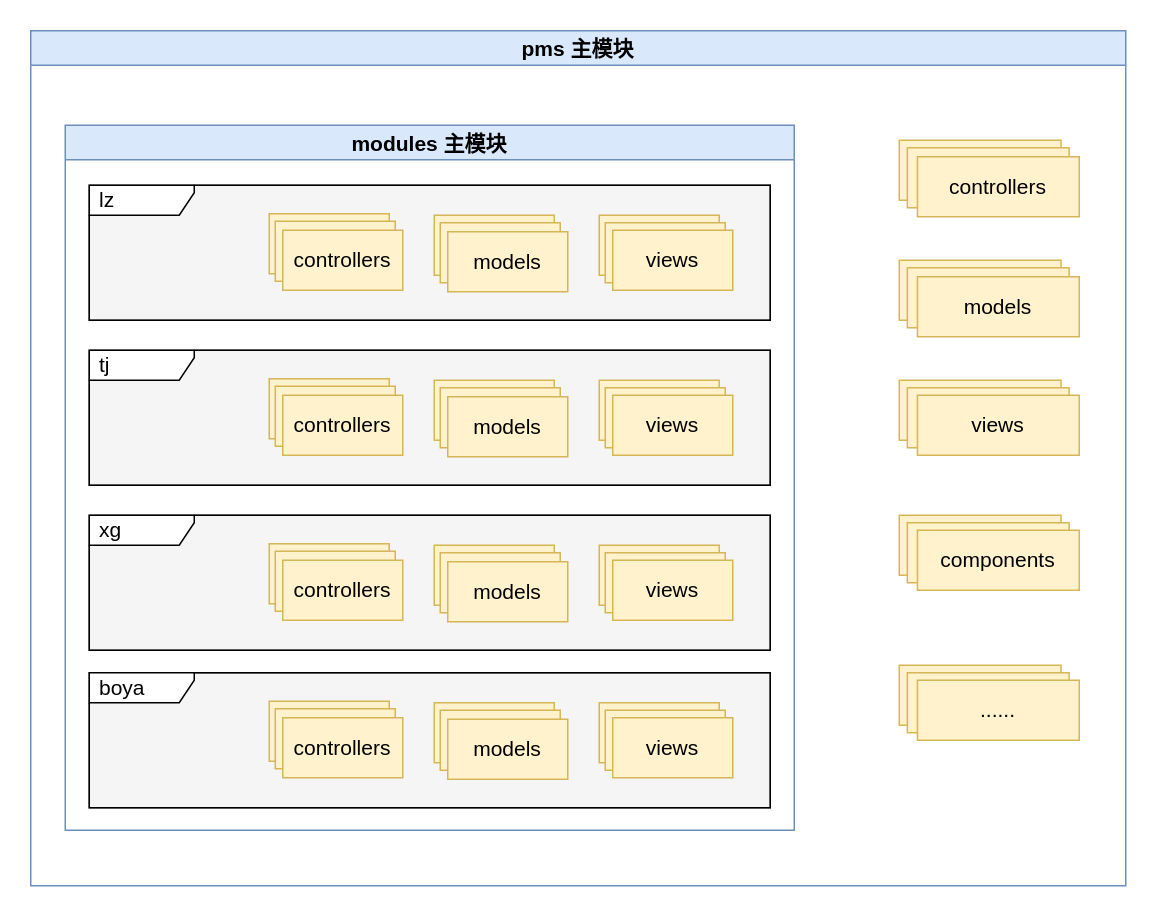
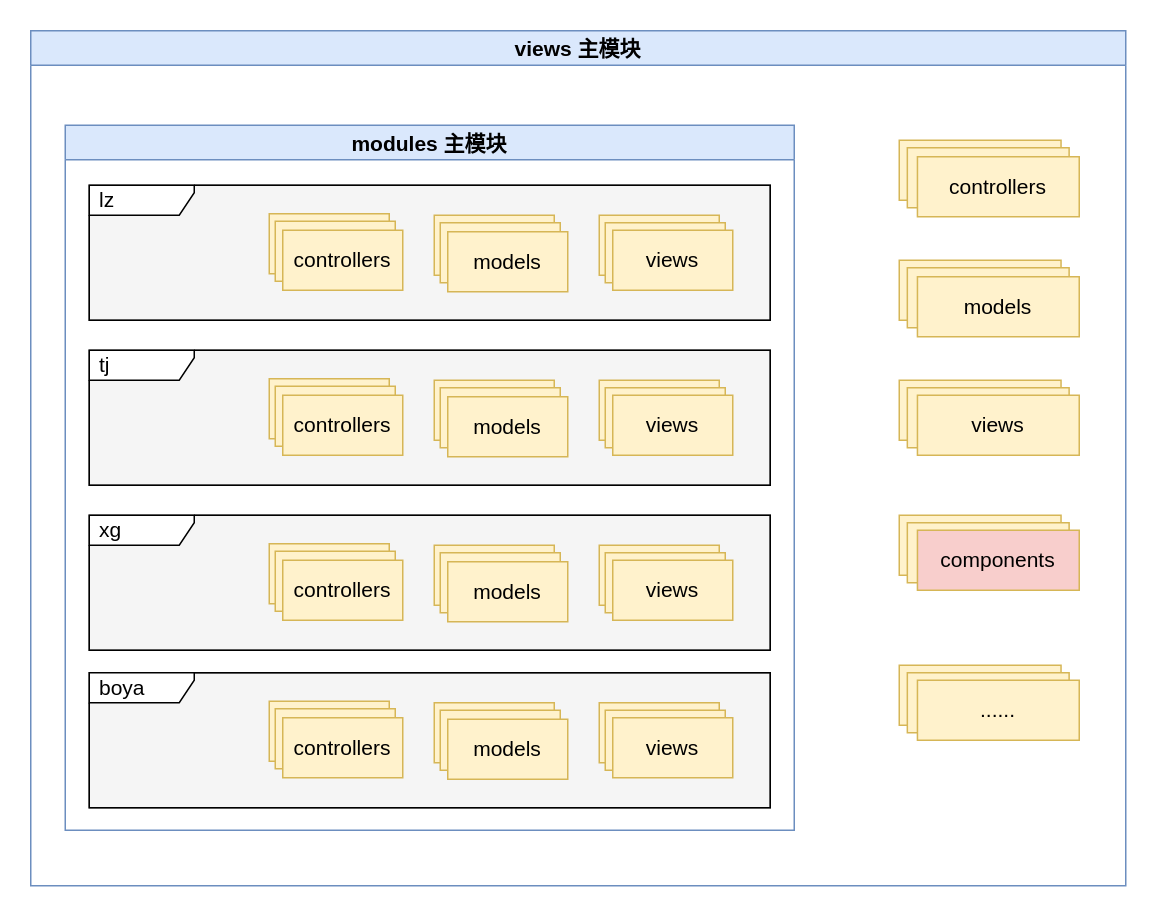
  <mxCell id="0" />
  <mxCell id="1" parent="0" />
- <mxCell id="2" value="pms 主模块" style="swimlane;fontSize=14;fillColor=#dae8fc;strokeColor=#6c8ebf;" vertex="1" parent="1"><mxGeometry x="20" y="20" width="730" height="570" as="geometry" /></mxCell>
+ <mxCell id="2" value="views 主模块" style="swimlane;fontSize=14;fillColor=#dae8fc;strokeColor=#6c8ebf;" vertex="1" parent="1"><mxGeometry x="20" y="20" width="730" height="570" as="geometry" /></mxCell>
  <mxCell id="3" value="modules 主模块" style="swimlane;fontSize=14;fillColor=#dae8fc;strokeColor=#6c8ebf;" vertex="1" parent="2"><mxGeometry x="23" y="63" width="486" height="470" as="geometry" /></mxCell>
  <mxCell id="4" value="" style="group;fillColor=#f5f5f5;fontColor=#333333;strokeColor=#666666;" vertex="1" connectable="0" parent="3"><mxGeometry x="16" y="40" width="454" height="90" as="geometry" /></mxCell>
  <mxCell id="5" value="lz" style="shape=umlFrame;whiteSpace=wrap;html=1;width=70;height=20;boundedLbl=1;verticalAlign=middle;align=left;spacingLeft=5;fontSize=14;" vertex="1" parent="4"><mxGeometry width="454" height="90" as="geometry" /></mxCell>
  <mxCell id="6" value="models" style="rounded=0;whiteSpace=wrap;html=1;fontSize=14;fillColor=#fff2cc;strokeColor=#d6b656;" vertex="1" parent="4"><mxGeometry x="120" y="19" width="80" height="40" as="geometry" /></mxCell>
  <mxCell id="7" value="models" style="rounded=0;whiteSpace=wrap;html=1;fontSize=14;fillColor=#fff2cc;strokeColor=#d6b656;" vertex="1" parent="4"><mxGeometry x="124" y="24" width="80" height="40" as="geometry" /></mxCell>
  <mxCell id="8" value="controllers" style="rounded=0;whiteSpace=wrap;html=1;fontSize=14;fillColor=#fff2cc;strokeColor=#d6b656;" vertex="1" parent="4"><mxGeometry x="129" y="30" width="80" height="40" as="geometry" /></mxCell>
  <mxCell id="9" value="models" style="rounded=0;whiteSpace=wrap;html=1;fontSize=14;fillColor=#fff2cc;strokeColor=#d6b656;" vertex="1" parent="4"><mxGeometry x="230" y="20" width="80" height="40" as="geometry" /></mxCell>
  <mxCell id="10" value="models" style="rounded=0;whiteSpace=wrap;html=1;fontSize=14;fillColor=#fff2cc;strokeColor=#d6b656;" vertex="1" parent="4"><mxGeometry x="234" y="25" width="80" height="40" as="geometry" /></mxCell>
  <mxCell id="11" value="models" style="rounded=0;whiteSpace=wrap;html=1;fontSize=14;fillColor=#fff2cc;strokeColor=#d6b656;" vertex="1" parent="4"><mxGeometry x="239" y="31" width="80" height="40" as="geometry" /></mxCell>
  <mxCell id="12" value="views" style="rounded=0;whiteSpace=wrap;html=1;fontSize=14;fillColor=#fff2cc;strokeColor=#d6b656;" vertex="1" parent="4"><mxGeometry x="340" y="20" width="80" height="40" as="geometry" /></mxCell>
  <mxCell id="13" value="views" style="rounded=0;whiteSpace=wrap;html=1;fontSize=14;fillColor=#fff2cc;strokeColor=#d6b656;" vertex="1" parent="4"><mxGeometry x="344" y="25" width="80" height="40" as="geometry" /></mxCell>
  <mxCell id="14" value="views" style="rounded=0;whiteSpace=wrap;html=1;fontSize=14;fillColor=#fff2cc;strokeColor=#d6b656;" vertex="1" parent="4"><mxGeometry x="349" y="30" width="80" height="40" as="geometry" /></mxCell>
  <mxCell id="15" value="" style="group;fillColor=#f5f5f5;strokeColor=#666666;fontColor=#333333;" vertex="1" connectable="0" parent="3"><mxGeometry x="16" y="150" width="454" height="90" as="geometry" /></mxCell>
  <mxCell id="16" value="tj" style="shape=umlFrame;whiteSpace=wrap;html=1;width=70;height=20;boundedLbl=1;verticalAlign=middle;align=left;spacingLeft=5;fontSize=14;" vertex="1" parent="15"><mxGeometry width="454" height="90" as="geometry" /></mxCell>
  <mxCell id="17" value="models" style="rounded=0;whiteSpace=wrap;html=1;fontSize=14;fillColor=#fff2cc;strokeColor=#d6b656;" vertex="1" parent="15"><mxGeometry x="230" y="20" width="80" height="40" as="geometry" /></mxCell>
  <mxCell id="18" value="models" style="rounded=0;whiteSpace=wrap;html=1;fontSize=14;fillColor=#fff2cc;strokeColor=#d6b656;" vertex="1" parent="15"><mxGeometry x="234" y="25" width="80" height="40" as="geometry" /></mxCell>
  <mxCell id="19" value="models" style="rounded=0;whiteSpace=wrap;html=1;fontSize=14;fillColor=#fff2cc;strokeColor=#d6b656;" vertex="1" parent="15"><mxGeometry x="239" y="31" width="80" height="40" as="geometry" /></mxCell>
  <mxCell id="20" value="views" style="rounded=0;whiteSpace=wrap;html=1;fontSize=14;fillColor=#fff2cc;strokeColor=#d6b656;" vertex="1" parent="15"><mxGeometry x="340" y="20" width="80" height="40" as="geometry" /></mxCell>
  <mxCell id="21" value="views" style="rounded=0;whiteSpace=wrap;html=1;fontSize=14;fillColor=#fff2cc;strokeColor=#d6b656;" vertex="1" parent="15"><mxGeometry x="344" y="25" width="80" height="40" as="geometry" /></mxCell>
  <mxCell id="22" value="views" style="rounded=0;whiteSpace=wrap;html=1;fontSize=14;fillColor=#fff2cc;strokeColor=#d6b656;" vertex="1" parent="15"><mxGeometry x="349" y="30" width="80" height="40" as="geometry" /></mxCell>
  <mxCell id="23" value="models" style="rounded=0;whiteSpace=wrap;html=1;fontSize=14;fillColor=#fff2cc;strokeColor=#d6b656;" vertex="1" parent="15"><mxGeometry x="120" y="19" width="80" height="40" as="geometry" /></mxCell>
  <mxCell id="24" value="models" style="rounded=0;whiteSpace=wrap;html=1;fontSize=14;fillColor=#fff2cc;strokeColor=#d6b656;" vertex="1" parent="15"><mxGeometry x="124" y="24" width="80" height="40" as="geometry" /></mxCell>
  <mxCell id="25" value="controllers" style="rounded=0;whiteSpace=wrap;html=1;fontSize=14;fillColor=#fff2cc;strokeColor=#d6b656;" vertex="1" parent="15"><mxGeometry x="129" y="30" width="80" height="40" as="geometry" /></mxCell>
  <mxCell id="26" value="" style="group;fillColor=#f5f5f5;strokeColor=#666666;fontColor=#333333;" vertex="1" connectable="0" parent="3"><mxGeometry x="16" y="260" width="454" height="90" as="geometry" /></mxCell>
  <mxCell id="27" value="xg" style="shape=umlFrame;whiteSpace=wrap;html=1;width=70;height=20;boundedLbl=1;verticalAlign=middle;align=left;spacingLeft=5;fontSize=14;" vertex="1" parent="26"><mxGeometry width="454" height="90" as="geometry" /></mxCell>
  <mxCell id="28" value="models" style="rounded=0;whiteSpace=wrap;html=1;fontSize=14;fillColor=#fff2cc;strokeColor=#d6b656;" vertex="1" parent="26"><mxGeometry x="230" y="20" width="80" height="40" as="geometry" /></mxCell>
  <mxCell id="29" value="models" style="rounded=0;whiteSpace=wrap;html=1;fontSize=14;fillColor=#fff2cc;strokeColor=#d6b656;" vertex="1" parent="26"><mxGeometry x="234" y="25" width="80" height="40" as="geometry" /></mxCell>
  <mxCell id="30" value="models" style="rounded=0;whiteSpace=wrap;html=1;fontSize=14;fillColor=#fff2cc;strokeColor=#d6b656;" vertex="1" parent="26"><mxGeometry x="239" y="31" width="80" height="40" as="geometry" /></mxCell>
  <mxCell id="31" value="views" style="rounded=0;whiteSpace=wrap;html=1;fontSize=14;fillColor=#fff2cc;strokeColor=#d6b656;" vertex="1" parent="26"><mxGeometry x="340" y="20" width="80" height="40" as="geometry" /></mxCell>
  <mxCell id="32" value="views" style="rounded=0;whiteSpace=wrap;html=1;fontSize=14;fillColor=#fff2cc;strokeColor=#d6b656;" vertex="1" parent="26"><mxGeometry x="344" y="25" width="80" height="40" as="geometry" /></mxCell>
  <mxCell id="33" value="views" style="rounded=0;whiteSpace=wrap;html=1;fontSize=14;fillColor=#fff2cc;strokeColor=#d6b656;" vertex="1" parent="26"><mxGeometry x="349" y="30" width="80" height="40" as="geometry" /></mxCell>
  <mxCell id="34" value="models" style="rounded=0;whiteSpace=wrap;html=1;fontSize=14;fillColor=#fff2cc;strokeColor=#d6b656;" vertex="1" parent="26"><mxGeometry x="120" y="19" width="80" height="40" as="geometry" /></mxCell>
  <mxCell id="35" value="models" style="rounded=0;whiteSpace=wrap;html=1;fontSize=14;fillColor=#fff2cc;strokeColor=#d6b656;" vertex="1" parent="26"><mxGeometry x="124" y="24" width="80" height="40" as="geometry" /></mxCell>
  <mxCell id="36" value="controllers" style="rounded=0;whiteSpace=wrap;html=1;fontSize=14;fillColor=#fff2cc;strokeColor=#d6b656;" vertex="1" parent="26"><mxGeometry x="129" y="30" width="80" height="40" as="geometry" /></mxCell>
  <mxCell id="37" value="" style="group;fillColor=#f5f5f5;strokeColor=#666666;fontColor=#333333;" vertex="1" connectable="0" parent="3"><mxGeometry x="16" y="365" width="454" height="90" as="geometry" /></mxCell>
  <mxCell id="38" value="boya" style="shape=umlFrame;whiteSpace=wrap;html=1;width=70;height=20;boundedLbl=1;verticalAlign=middle;align=left;spacingLeft=5;fontSize=14;" vertex="1" parent="37"><mxGeometry width="454" height="90" as="geometry" /></mxCell>
  <mxCell id="39" value="views" style="rounded=0;whiteSpace=wrap;html=1;fontSize=14;fillColor=#fff2cc;strokeColor=#d6b656;" vertex="1" parent="37"><mxGeometry x="340" y="20" width="80" height="40" as="geometry" /></mxCell>
  <mxCell id="40" value="views" style="rounded=0;whiteSpace=wrap;html=1;fontSize=14;fillColor=#fff2cc;strokeColor=#d6b656;" vertex="1" parent="37"><mxGeometry x="344" y="25" width="80" height="40" as="geometry" /></mxCell>
  <mxCell id="41" value="views" style="rounded=0;whiteSpace=wrap;html=1;fontSize=14;fillColor=#fff2cc;strokeColor=#d6b656;" vertex="1" parent="37"><mxGeometry x="349" y="30" width="80" height="40" as="geometry" /></mxCell>
  <mxCell id="42" value="models" style="rounded=0;whiteSpace=wrap;html=1;fontSize=14;fillColor=#fff2cc;strokeColor=#d6b656;" vertex="1" parent="37"><mxGeometry x="230" y="20" width="80" height="40" as="geometry" /></mxCell>
  <mxCell id="43" value="models" style="rounded=0;whiteSpace=wrap;html=1;fontSize=14;fillColor=#fff2cc;strokeColor=#d6b656;" vertex="1" parent="37"><mxGeometry x="234" y="25" width="80" height="40" as="geometry" /></mxCell>
  <mxCell id="44" value="models" style="rounded=0;whiteSpace=wrap;html=1;fontSize=14;fillColor=#fff2cc;strokeColor=#d6b656;" vertex="1" parent="37"><mxGeometry x="239" y="31" width="80" height="40" as="geometry" /></mxCell>
  <mxCell id="45" value="models" style="rounded=0;whiteSpace=wrap;html=1;fontSize=14;fillColor=#fff2cc;strokeColor=#d6b656;" vertex="1" parent="37"><mxGeometry x="120" y="19" width="80" height="40" as="geometry" /></mxCell>
  <mxCell id="46" value="models" style="rounded=0;whiteSpace=wrap;html=1;fontSize=14;fillColor=#fff2cc;strokeColor=#d6b656;" vertex="1" parent="37"><mxGeometry x="124" y="24" width="80" height="40" as="geometry" /></mxCell>
  <mxCell id="47" value="controllers" style="rounded=0;whiteSpace=wrap;html=1;fontSize=14;fillColor=#fff2cc;strokeColor=#d6b656;" vertex="1" parent="37"><mxGeometry x="129" y="30" width="80" height="40" as="geometry" /></mxCell>
  <mxCell id="48" value="models" style="rounded=0;whiteSpace=wrap;html=1;fontSize=14;fillColor=#fff2cc;strokeColor=#d6b656;" vertex="1" parent="2"><mxGeometry x="579" y="73" width="107.865" height="40" as="geometry" /></mxCell>
  <mxCell id="49" value="models" style="rounded=0;whiteSpace=wrap;html=1;fontSize=14;fillColor=#fff2cc;strokeColor=#d6b656;" vertex="1" parent="2"><mxGeometry x="584.393" y="78" width="107.865" height="40" as="geometry" /></mxCell>
  <mxCell id="50" value="controllers" style="rounded=0;whiteSpace=wrap;html=1;fontSize=14;fillColor=#fff2cc;strokeColor=#d6b656;" vertex="1" parent="2"><mxGeometry x="591.135" y="84" width="107.865" height="40" as="geometry" /></mxCell>
  <mxCell id="51" value="views" style="rounded=0;whiteSpace=wrap;html=1;fontSize=14;fillColor=#fff2cc;strokeColor=#d6b656;" vertex="1" parent="2"><mxGeometry x="579" y="323" width="107.865" height="40" as="geometry" /></mxCell>
  <mxCell id="52" value="views" style="rounded=0;whiteSpace=wrap;html=1;fontSize=14;fillColor=#fff2cc;strokeColor=#d6b656;" vertex="1" parent="2"><mxGeometry x="584.393" y="328" width="107.865" height="40" as="geometry" /></mxCell>
- <mxCell id="53" value="components" style="rounded=0;whiteSpace=wrap;html=1;fontSize=14;fillColor=#fff2cc;strokeColor=#d6b656;" vertex="1" parent="2"><mxGeometry x="591.135" y="333" width="107.865" height="40" as="geometry" /></mxCell>
+ <mxCell id="53" value="components" style="rounded=0;whiteSpace=wrap;html=1;fontSize=14;fillColor=#f8cecc;strokeColor=#d6b656;" vertex="1" parent="2"><mxGeometry x="591.135" y="333" width="107.865" height="40" as="geometry" /></mxCell>
  <mxCell id="54" value="views" style="rounded=0;whiteSpace=wrap;html=1;fontSize=14;container=0;fillColor=#fff2cc;strokeColor=#d6b656;" vertex="1" parent="2"><mxGeometry x="579" y="233" width="107.865" height="40" as="geometry" /></mxCell>
  <mxCell id="55" value="views" style="rounded=0;whiteSpace=wrap;html=1;fontSize=14;container=0;fillColor=#fff2cc;strokeColor=#d6b656;" vertex="1" parent="2"><mxGeometry x="584.393" y="238" width="107.865" height="40" as="geometry" /></mxCell>
  <mxCell id="56" value="views" style="rounded=0;whiteSpace=wrap;html=1;fontSize=14;container=0;fillColor=#fff2cc;strokeColor=#d6b656;" vertex="1" parent="2"><mxGeometry x="591.135" y="243" width="107.865" height="40" as="geometry" /></mxCell>
  <mxCell id="57" value="models" style="rounded=0;whiteSpace=wrap;html=1;fontSize=14;container=0;fillColor=#fff2cc;strokeColor=#d6b656;" vertex="1" parent="2"><mxGeometry x="579" y="153" width="107.865" height="40" as="geometry" /></mxCell>
  <mxCell id="58" value="models" style="rounded=0;whiteSpace=wrap;html=1;fontSize=14;container=0;fillColor=#fff2cc;strokeColor=#d6b656;" vertex="1" parent="2"><mxGeometry x="584.393" y="158" width="107.865" height="40" as="geometry" /></mxCell>
  <mxCell id="59" value="models" style="rounded=0;whiteSpace=wrap;html=1;fontSize=14;container=0;fillColor=#fff2cc;strokeColor=#d6b656;" vertex="1" parent="2"><mxGeometry x="591.135" y="164" width="107.865" height="40" as="geometry" /></mxCell>
  <mxCell id="60" value="views" style="rounded=0;whiteSpace=wrap;html=1;fontSize=14;container=0;fillColor=#fff2cc;strokeColor=#d6b656;" vertex="1" parent="2"><mxGeometry x="579" y="423" width="107.865" height="40" as="geometry" /></mxCell>
  <mxCell id="61" value="views" style="rounded=0;whiteSpace=wrap;html=1;fontSize=14;container=0;fillColor=#fff2cc;strokeColor=#d6b656;" vertex="1" parent="2"><mxGeometry x="584.393" y="428" width="107.865" height="40" as="geometry" /></mxCell>
  <mxCell id="62" value="......" style="rounded=0;whiteSpace=wrap;html=1;fontSize=14;container=0;fillColor=#fff2cc;strokeColor=#d6b656;" vertex="1" parent="2"><mxGeometry x="591.135" y="433" width="107.865" height="40" as="geometry" /></mxCell>
